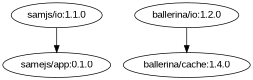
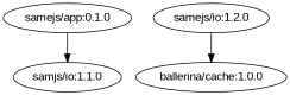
  digraph {
    fontname="Liberation Sans"
    node [fontname="Liberation Sans"]
    edge [fontname="Liberation Sans"]
    "samejs/app:0.1.0"
    "samjs/io:1.1.0"
-   "ballerina/io:1.2.0"
-   "ballerina/cache:1.4.0"
-   "samjs/io:1.1.0" -> "samejs/app:0.1.0"
+   "ballerina/io:1.2.0" [label="samejs/io:1.2.0"]
+   "ballerina/cache:1.4.0" [label="ballerina/cache:1.0.0"]
+   "samejs/app:0.1.0" -> "samjs/io:1.1.0"
    "ballerina/io:1.2.0" -> "ballerina/cache:1.4.0"
  }
